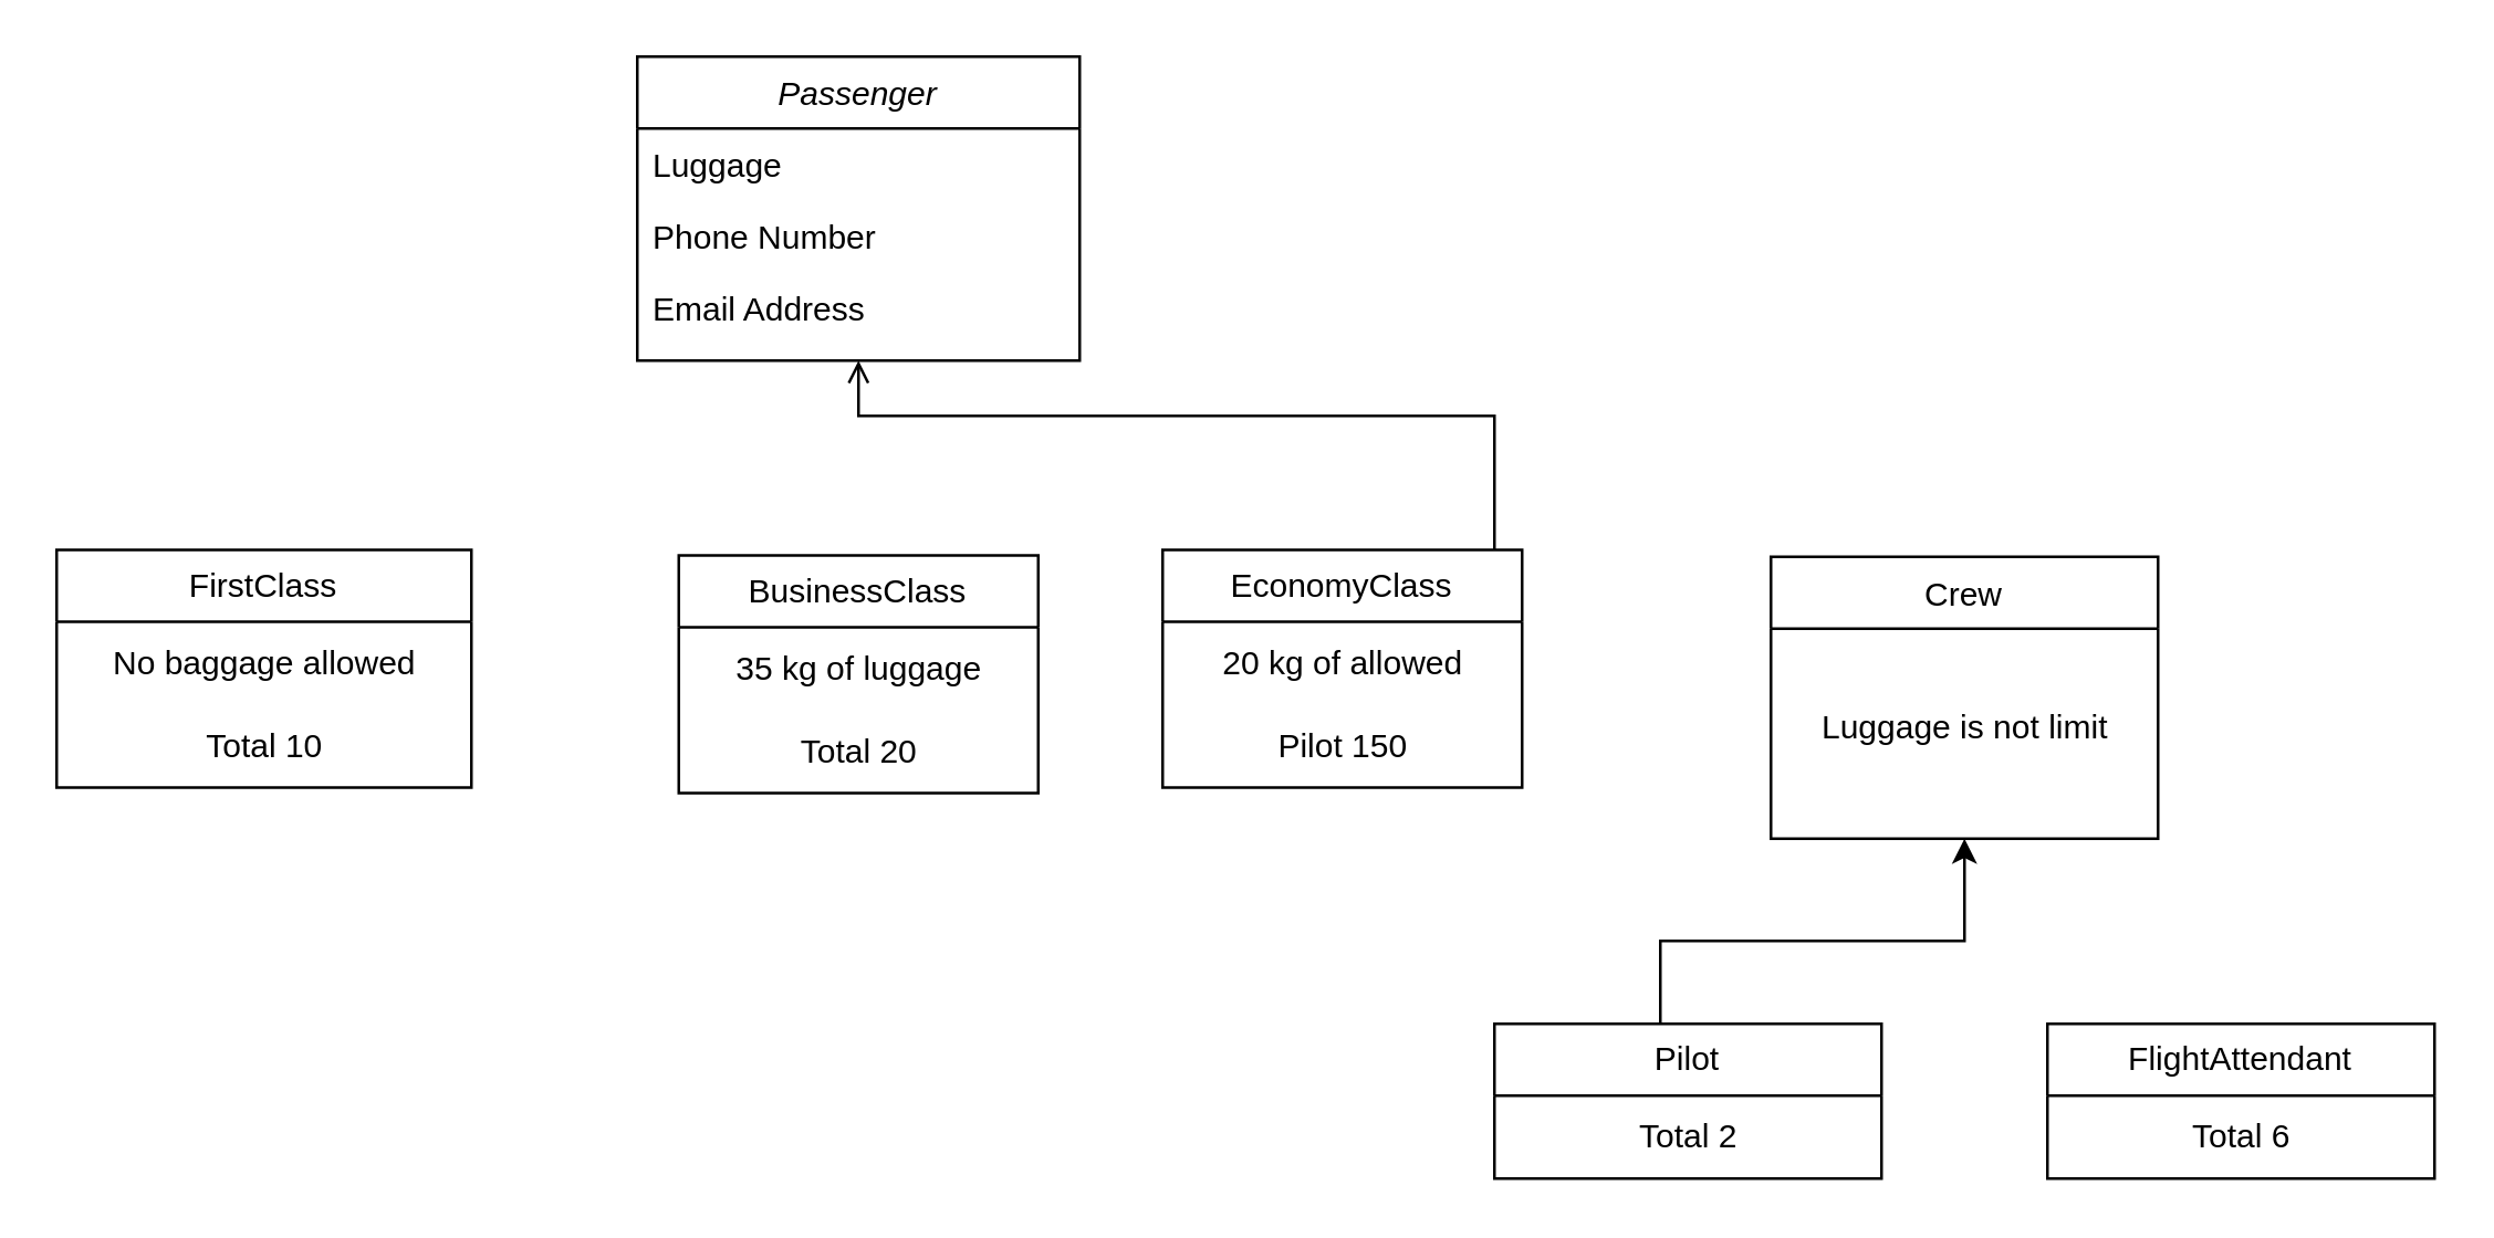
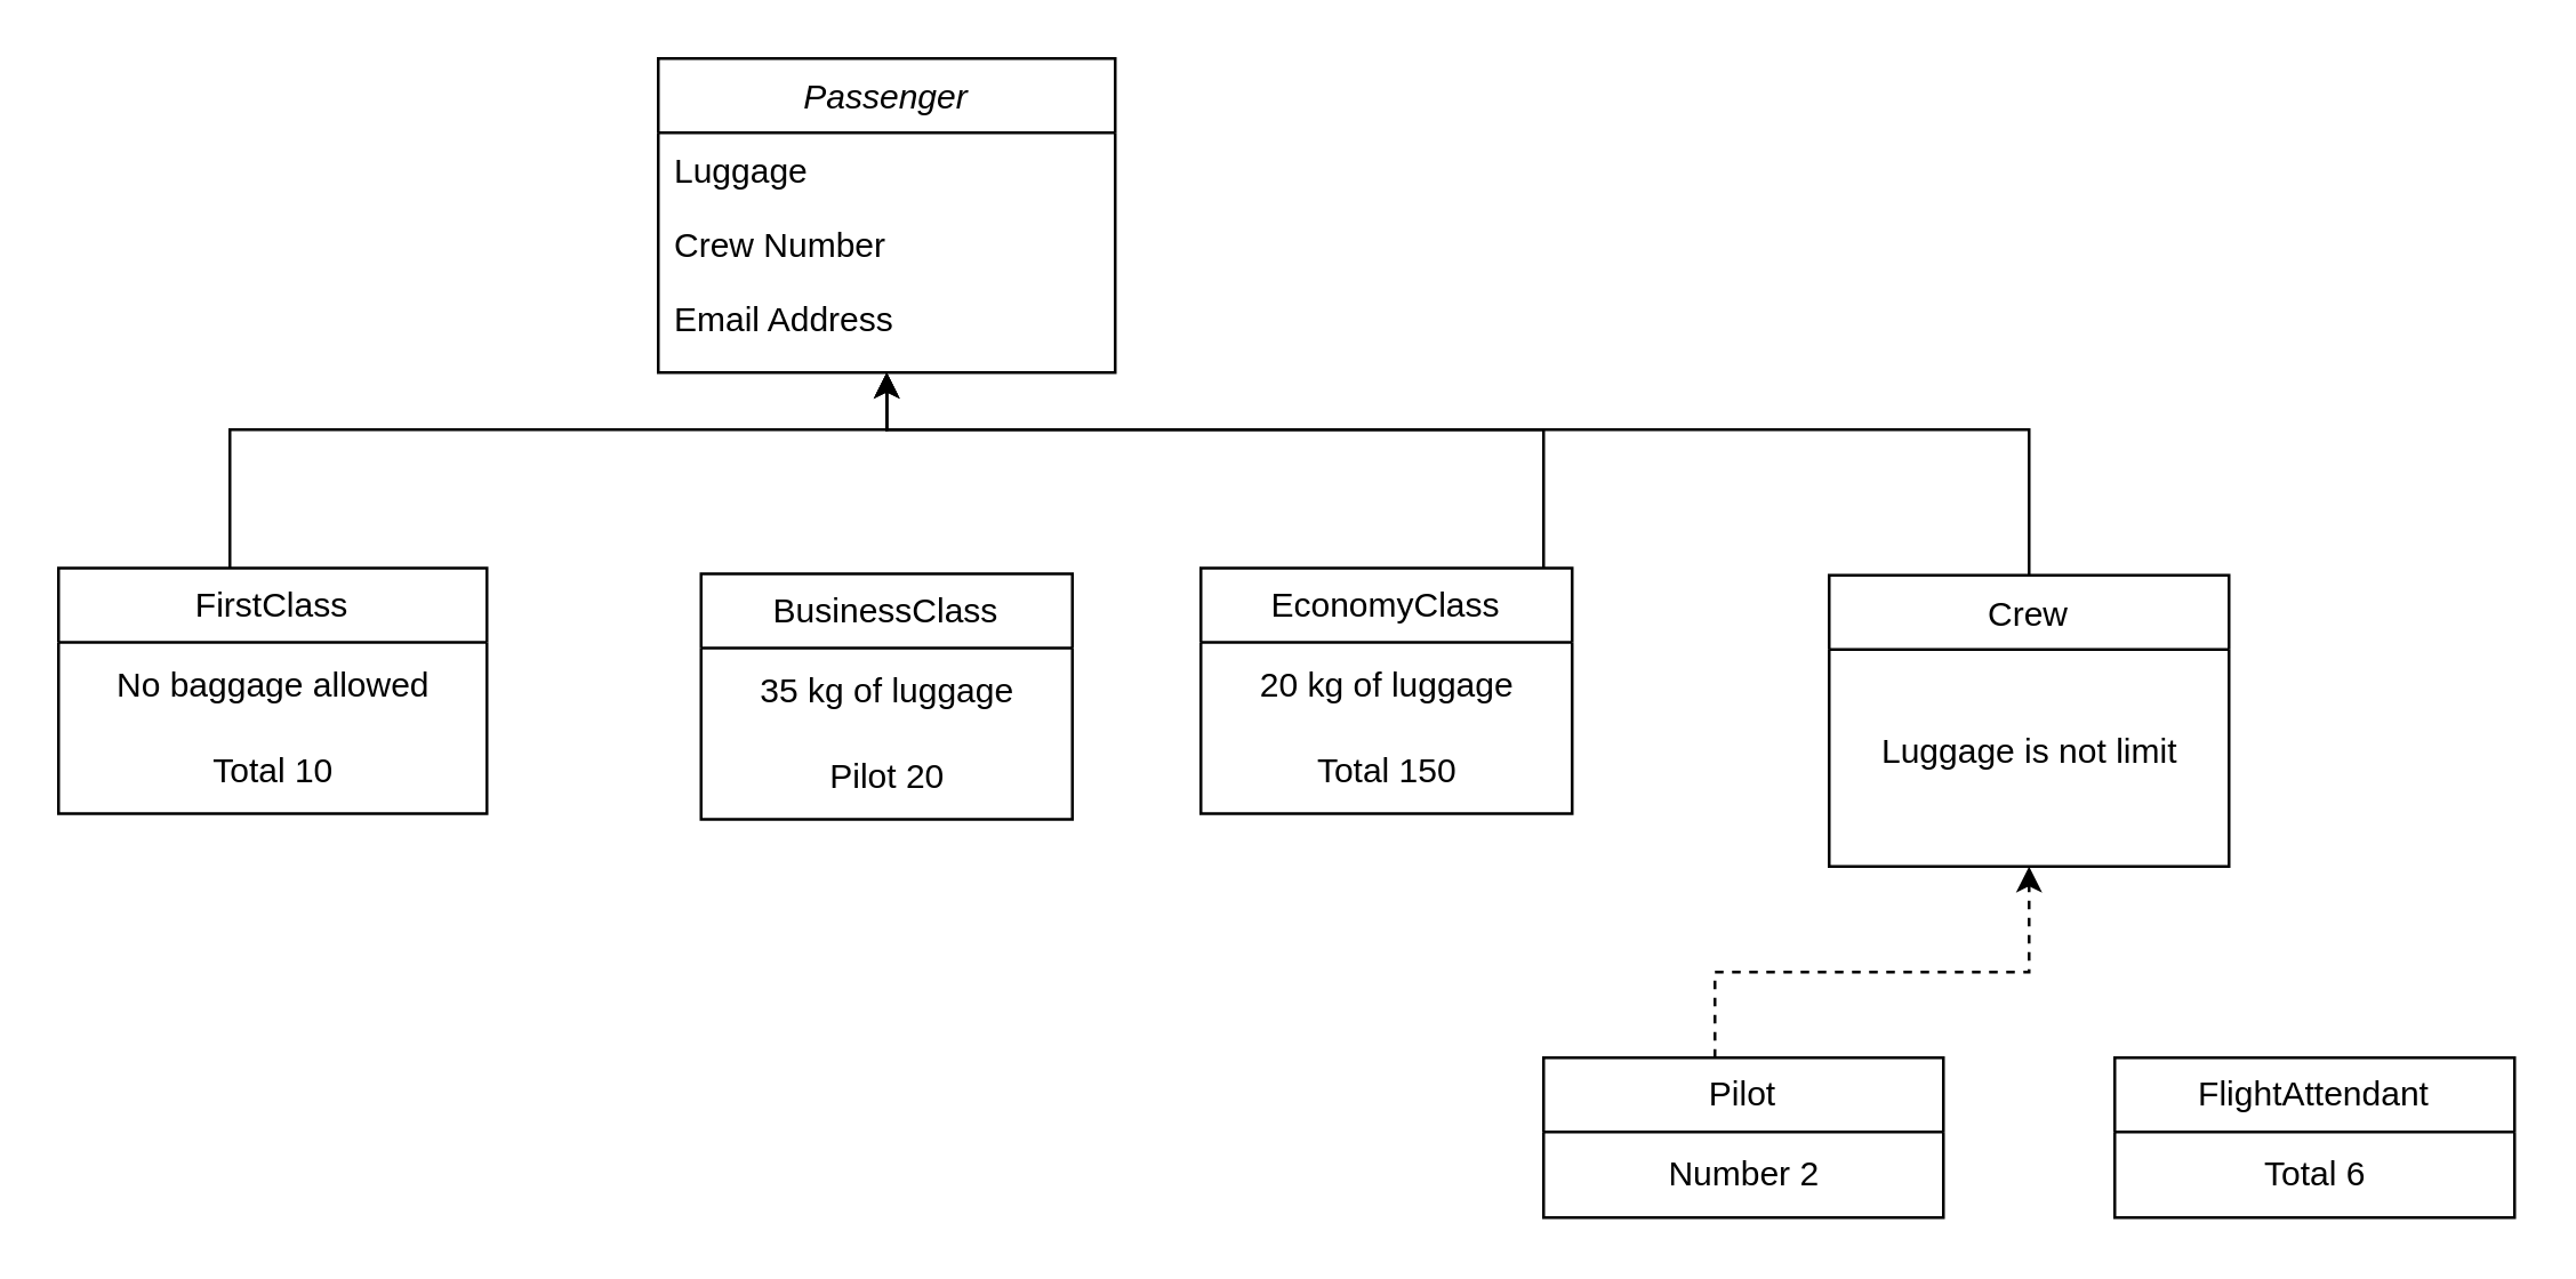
  <mxCell id="0" />
  <mxCell id="1" parent="0" />
  <mxCell id="2" value="Passenger " style="swimlane;fontStyle=2;align=center;verticalAlign=top;childLayout=stackLayout;horizontal=1;startSize=26;horizontalStack=0;resizeParent=1;resizeLast=0;collapsible=1;marginBottom=0;rounded=0;shadow=0;strokeWidth=1;" parent="1" vertex="1"><mxGeometry x="230" y="20" width="160" height="110" as="geometry"><mxRectangle x="230" y="140" width="160" height="26" as="alternateBounds" /></mxGeometry></mxCell>
  <mxCell id="3" value="Luggage" style="text;align=left;verticalAlign=top;spacingLeft=4;spacingRight=4;overflow=hidden;rotatable=0;points=[[0,0.5],[1,0.5]];portConstraint=eastwest;" parent="2" vertex="1"><mxGeometry y="26" width="160" height="26" as="geometry" /></mxCell>
- <mxCell id="4" value="Phone Number" style="text;align=left;verticalAlign=top;spacingLeft=4;spacingRight=4;overflow=hidden;rotatable=0;points=[[0,0.5],[1,0.5]];portConstraint=eastwest;rounded=0;shadow=0;html=0;" parent="2" vertex="1"><mxGeometry y="52" width="160" height="26" as="geometry" /></mxCell>
+ <mxCell id="4" value="Crew Number" style="text;align=left;verticalAlign=top;spacingLeft=4;spacingRight=4;overflow=hidden;rotatable=0;points=[[0,0.5],[1,0.5]];portConstraint=eastwest;rounded=0;shadow=0;html=0;" parent="2" vertex="1"><mxGeometry y="52" width="160" height="26" as="geometry" /></mxCell>
  <mxCell id="5" value="Email Address" style="text;align=left;verticalAlign=top;spacingLeft=4;spacingRight=4;overflow=hidden;rotatable=0;points=[[0,0.5],[1,0.5]];portConstraint=eastwest;rounded=0;shadow=0;html=0;" parent="2" vertex="1"><mxGeometry y="78" width="160" height="26" as="geometry" /></mxCell>
+ <mxCell id="6" style="edgeStyle=orthogonalEdgeStyle;rounded=0;orthogonalLoop=1;jettySize=auto;html=1;" edge="1" parent="1" source="7" target="2"><mxGeometry relative="1" as="geometry"><Array as="points"><mxPoint x="710" y="150" /><mxPoint x="310" y="150" /></Array></mxGeometry></mxCell>
  <mxCell id="7" value="Crew " style="swimlane;fontStyle=0;align=center;verticalAlign=top;childLayout=stackLayout;horizontal=1;startSize=26;horizontalStack=0;resizeParent=1;resizeLast=0;collapsible=1;marginBottom=0;rounded=0;shadow=0;strokeWidth=1;" parent="1" vertex="1"><mxGeometry x="640" y="201" width="140" height="102" as="geometry"><mxRectangle x="550" y="140" width="160" height="26" as="alternateBounds" /></mxGeometry></mxCell>
- <mxCell id="8" style="edgeStyle=orthogonalEdgeStyle;rounded=0;orthogonalLoop=1;jettySize=auto;html=1;" edge="1" parent="1" source="9" target="7"><mxGeometry relative="1" as="geometry"><Array as="points"><mxPoint x="600" y="340" /><mxPoint x="710" y="340" /></Array></mxGeometry></mxCell>
+ <mxCell id="8" style="edgeStyle=orthogonalEdgeStyle;rounded=0;orthogonalLoop=1;jettySize=auto;html=1;dashed=1;" edge="1" parent="1" source="9" target="7"><mxGeometry relative="1" as="geometry"><Array as="points"><mxPoint x="600" y="340" /><mxPoint x="710" y="340" /></Array></mxGeometry></mxCell>
  <mxCell id="9" value=" Pilot" style="swimlane;fontStyle=0;childLayout=stackLayout;horizontal=1;startSize=26;fillColor=none;horizontalStack=0;resizeParent=1;resizeParentMax=0;resizeLast=0;collapsible=1;marginBottom=0;whiteSpace=wrap;html=1;" vertex="1" parent="1"><mxGeometry x="540" y="370" width="140" height="56" as="geometry" /></mxCell>
- <mxCell id="10" value="Total 2" style="text;html=1;align=center;verticalAlign=middle;resizable=0;points=[];autosize=1;strokeColor=none;fillColor=none;" vertex="1" parent="9"><mxGeometry y="26" width="140" height="30" as="geometry" /></mxCell>
+ <mxCell id="10" value="Number 2" style="text;html=1;align=center;verticalAlign=middle;resizable=0;points=[];autosize=1;strokeColor=none;fillColor=none;" vertex="1" parent="9"><mxGeometry y="26" width="140" height="30" as="geometry" /></mxCell>
  <mxCell id="11" value="FlightAttendant" style="swimlane;fontStyle=0;childLayout=stackLayout;horizontal=1;startSize=26;fillColor=none;horizontalStack=0;resizeParent=1;resizeParentMax=0;resizeLast=0;collapsible=1;marginBottom=0;whiteSpace=wrap;html=1;" vertex="1" parent="1"><mxGeometry x="740" y="370" width="140" height="56" as="geometry" /></mxCell>
  <mxCell id="12" value="Total 6" style="text;html=1;align=center;verticalAlign=middle;resizable=0;points=[];autosize=1;strokeColor=none;fillColor=none;" vertex="1" parent="11"><mxGeometry y="26" width="140" height="30" as="geometry" /></mxCell>
+ <mxCell id="13" style="edgeStyle=orthogonalEdgeStyle;rounded=0;orthogonalLoop=1;jettySize=auto;html=1;" edge="1" parent="1" source="14" target="2"><mxGeometry relative="1" as="geometry"><Array as="points"><mxPoint x="80" y="150" /><mxPoint x="310" y="150" /></Array></mxGeometry></mxCell>
  <mxCell id="14" value="FirstClass" style="swimlane;fontStyle=0;childLayout=stackLayout;horizontal=1;startSize=26;fillColor=none;horizontalStack=0;resizeParent=1;resizeParentMax=0;resizeLast=0;collapsible=1;marginBottom=0;whiteSpace=wrap;html=1;" vertex="1" parent="1"><mxGeometry x="20" y="198.5" width="150" height="86" as="geometry" /></mxCell>
  <mxCell id="15" value="No baggage allowed" style="text;html=1;align=center;verticalAlign=middle;resizable=0;points=[];autosize=1;strokeColor=none;fillColor=none;" vertex="1" parent="14"><mxGeometry y="26" width="150" height="30" as="geometry" /></mxCell>
  <mxCell id="16" value="Total 10" style="text;html=1;align=center;verticalAlign=middle;resizable=0;points=[];autosize=1;strokeColor=none;fillColor=none;" vertex="1" parent="14"><mxGeometry y="56" width="150" height="30" as="geometry" /></mxCell>
  <mxCell id="17" value="BusinessClass" style="swimlane;fontStyle=0;childLayout=stackLayout;horizontal=1;startSize=26;fillColor=none;horizontalStack=0;resizeParent=1;resizeParentMax=0;resizeLast=0;collapsible=1;marginBottom=0;whiteSpace=wrap;html=1;" vertex="1" parent="1"><mxGeometry x="245" y="200.5" width="130" height="86" as="geometry" /></mxCell>
  <mxCell id="18" value="35 kg of luggage" style="text;html=1;align=center;verticalAlign=middle;resizable=0;points=[];autosize=1;strokeColor=none;fillColor=none;" vertex="1" parent="17"><mxGeometry y="26" width="130" height="30" as="geometry" /></mxCell>
- <mxCell id="19" value="Total 20" style="text;html=1;align=center;verticalAlign=middle;resizable=0;points=[];autosize=1;strokeColor=none;fillColor=none;" vertex="1" parent="17"><mxGeometry y="56" width="130" height="30" as="geometry" /></mxCell>
+ <mxCell id="19" value="Pilot 20" style="text;html=1;align=center;verticalAlign=middle;resizable=0;points=[];autosize=1;strokeColor=none;fillColor=none;" vertex="1" parent="17"><mxGeometry y="56" width="130" height="30" as="geometry" /></mxCell>
  <mxCell id="20" style="edgeStyle=orthogonalEdgeStyle;rounded=0;orthogonalLoop=1;jettySize=auto;html=1;endArrow=open;" edge="1" parent="1" source="21" target="2"><mxGeometry relative="1" as="geometry"><Array as="points"><mxPoint x="540" y="150" /><mxPoint x="310" y="150" /></Array></mxGeometry></mxCell>
  <mxCell id="21" value="EconomyClass" style="swimlane;fontStyle=0;childLayout=stackLayout;horizontal=1;startSize=26;fillColor=none;horizontalStack=0;resizeParent=1;resizeParentMax=0;resizeLast=0;collapsible=1;marginBottom=0;whiteSpace=wrap;html=1;" vertex="1" parent="1"><mxGeometry x="420" y="198.5" width="130" height="86" as="geometry" /></mxCell>
- <mxCell id="22" value="20 kg of allowed" style="text;html=1;align=center;verticalAlign=middle;resizable=0;points=[];autosize=1;strokeColor=none;fillColor=none;" vertex="1" parent="21"><mxGeometry y="26" width="130" height="30" as="geometry" /></mxCell>
- <mxCell id="23" value="Pilot 150" style="text;html=1;align=center;verticalAlign=middle;resizable=0;points=[];autosize=1;strokeColor=none;fillColor=none;" vertex="1" parent="21"><mxGeometry y="56" width="130" height="30" as="geometry" /></mxCell>
+ <mxCell id="22" value="20 kg of luggage" style="text;html=1;align=center;verticalAlign=middle;resizable=0;points=[];autosize=1;strokeColor=none;fillColor=none;" vertex="1" parent="21"><mxGeometry y="26" width="130" height="30" as="geometry" /></mxCell>
+ <mxCell id="23" value="Total 150" style="text;html=1;align=center;verticalAlign=middle;resizable=0;points=[];autosize=1;strokeColor=none;fillColor=none;" vertex="1" parent="21"><mxGeometry y="56" width="130" height="30" as="geometry" /></mxCell>
  <mxCell id="24" value="Luggage is not limit" style="text;html=1;align=center;verticalAlign=middle;resizable=0;points=[];autosize=1;strokeColor=none;fillColor=none;" vertex="1" parent="1"><mxGeometry x="635" y="248" width="150" height="30" as="geometry" /></mxCell>
